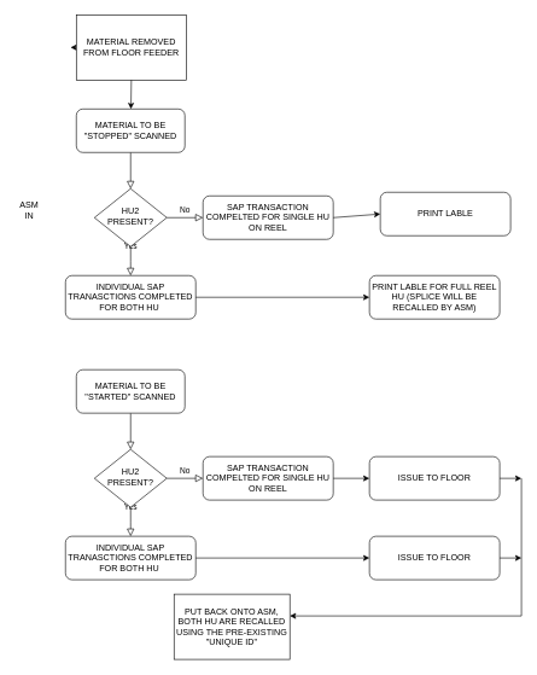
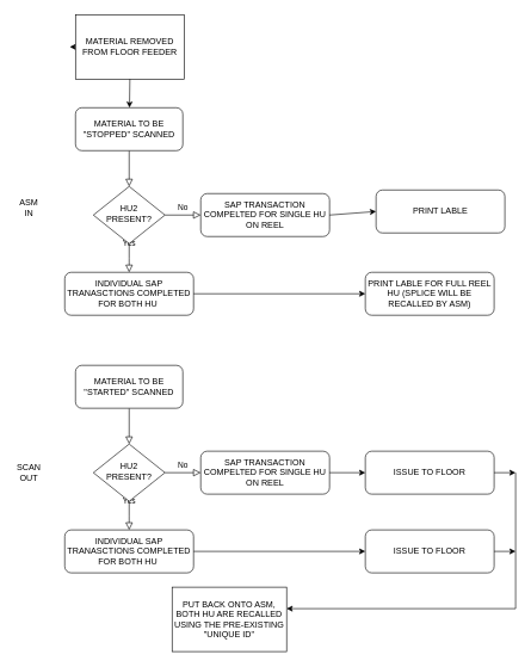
  <mxCell id="0" />
  <mxCell id="1" parent="0" />
  <mxCell id="2" value="" style="rounded=0;html=1;jettySize=auto;orthogonalLoop=1;fontSize=11;endArrow=block;endFill=0;endSize=8;strokeWidth=1;shadow=0;labelBackgroundColor=none;edgeStyle=orthogonalEdgeStyle;" parent="1" source="3" target="6" edge="1"><mxGeometry relative="1" as="geometry" /></mxCell>
  <mxCell id="3" value="MATERIAL TO BE &quot;STOPPED&quot; SCANNED" style="rounded=1;whiteSpace=wrap;html=1;fontSize=12;glass=0;strokeWidth=1;shadow=0;" parent="1" vertex="1"><mxGeometry x="105" y="150" width="150" height="60" as="geometry" /></mxCell>
  <mxCell id="4" value="Yes" style="rounded=0;html=1;jettySize=auto;orthogonalLoop=1;fontSize=11;endArrow=block;endFill=0;endSize=8;strokeWidth=1;shadow=0;labelBackgroundColor=none;edgeStyle=orthogonalEdgeStyle;" parent="1" source="6" edge="1"><mxGeometry y="20" relative="1" as="geometry"><mxPoint as="offset" /><mxPoint x="180" y="380" as="targetPoint" /></mxGeometry></mxCell>
  <mxCell id="5" value="No" style="edgeStyle=orthogonalEdgeStyle;rounded=0;html=1;jettySize=auto;orthogonalLoop=1;fontSize=11;endArrow=block;endFill=0;endSize=8;strokeWidth=1;shadow=0;labelBackgroundColor=none;" parent="1" source="6" target="7" edge="1"><mxGeometry y="10" relative="1" as="geometry"><mxPoint as="offset" /></mxGeometry></mxCell>
  <mxCell id="6" value="HU2 PRESENT?" style="rhombus;whiteSpace=wrap;html=1;shadow=0;fontFamily=Helvetica;fontSize=12;align=center;strokeWidth=1;spacing=6;spacingTop=-4;" parent="1" vertex="1"><mxGeometry x="130" y="260" width="100" height="80" as="geometry" /></mxCell>
  <mxCell id="7" value="SAP TRANSACTION COMPELTED FOR SINGLE HU ON REEL" style="rounded=1;whiteSpace=wrap;html=1;fontSize=12;glass=0;strokeWidth=1;shadow=0;" parent="1" vertex="1"><mxGeometry x="280" y="270" width="180" height="60" as="geometry" /></mxCell>
  <mxCell id="8" value="INDIVIDUAL SAP TRANASCTIONS COMPLETED FOR BOTH HU&amp;nbsp;" style="rounded=1;whiteSpace=wrap;html=1;fontSize=12;glass=0;strokeWidth=1;shadow=0;" parent="1" vertex="1"><mxGeometry x="90" y="380" width="180" height="60" as="geometry" /></mxCell>
  <mxCell id="9" value="PRINT LABLE" style="rounded=1;whiteSpace=wrap;html=1;fontSize=12;glass=0;strokeWidth=1;shadow=0;" vertex="1" parent="1"><mxGeometry x="525" y="265" width="180" height="60" as="geometry" /></mxCell>
  <mxCell id="10" value="" style="endArrow=classic;html=1;entryX=0;entryY=0.5;entryDx=0;entryDy=0;exitX=1;exitY=0.5;exitDx=0;exitDy=0;" edge="1" parent="1" source="7" target="9"><mxGeometry width="50" height="50" relative="1" as="geometry"><mxPoint x="320" y="330" as="sourcePoint" /><mxPoint x="370" y="280" as="targetPoint" /></mxGeometry></mxCell>
  <mxCell id="11" value="PRINT LABLE FOR FULL REEL HU (SPLICE WILL BE RECALLED BY ASM)" style="rounded=1;whiteSpace=wrap;html=1;fontSize=12;glass=0;strokeWidth=1;shadow=0;" vertex="1" parent="1"><mxGeometry x="510" y="380" width="180" height="60" as="geometry" /></mxCell>
  <mxCell id="12" value="" style="endArrow=classic;html=1;exitX=1;exitY=0.5;exitDx=0;exitDy=0;entryX=0;entryY=0.5;entryDx=0;entryDy=0;" edge="1" parent="1" source="8" target="11"><mxGeometry width="50" height="50" relative="1" as="geometry"><mxPoint x="320" y="330" as="sourcePoint" /><mxPoint x="370" y="280" as="targetPoint" /></mxGeometry></mxCell>
  <mxCell id="13" value="ASM IN" style="text;html=1;strokeColor=none;fillColor=none;align=center;verticalAlign=middle;whiteSpace=wrap;rounded=0;" vertex="1" parent="1"><mxGeometry x="20" y="280" width="40" height="20" as="geometry" /></mxCell>
+ <mxCell id="14" value="SCAN OUT" style="text;html=1;strokeColor=none;fillColor=none;align=center;verticalAlign=middle;whiteSpace=wrap;rounded=0;" vertex="1" parent="1"><mxGeometry x="20" y="650" width="40" height="20" as="geometry" /></mxCell>
  <mxCell id="15" value="" style="rounded=0;html=1;jettySize=auto;orthogonalLoop=1;fontSize=11;endArrow=block;endFill=0;endSize=8;strokeWidth=1;shadow=0;labelBackgroundColor=none;edgeStyle=orthogonalEdgeStyle;" edge="1" source="16" target="19" parent="1"><mxGeometry relative="1" as="geometry" /></mxCell>
  <mxCell id="16" value="MATERIAL TO BE &quot;STARTED&quot; SCANNED" style="rounded=1;whiteSpace=wrap;html=1;fontSize=12;glass=0;strokeWidth=1;shadow=0;" vertex="1" parent="1"><mxGeometry x="105" y="510" width="150" height="60" as="geometry" /></mxCell>
  <mxCell id="17" value="Yes" style="rounded=0;html=1;jettySize=auto;orthogonalLoop=1;fontSize=11;endArrow=block;endFill=0;endSize=8;strokeWidth=1;shadow=0;labelBackgroundColor=none;edgeStyle=orthogonalEdgeStyle;" edge="1" source="19" parent="1"><mxGeometry y="20" relative="1" as="geometry"><mxPoint as="offset" /><mxPoint x="180" y="740" as="targetPoint" /></mxGeometry></mxCell>
  <mxCell id="18" value="No" style="edgeStyle=orthogonalEdgeStyle;rounded=0;html=1;jettySize=auto;orthogonalLoop=1;fontSize=11;endArrow=block;endFill=0;endSize=8;strokeWidth=1;shadow=0;labelBackgroundColor=none;" edge="1" source="19" target="20" parent="1"><mxGeometry y="10" relative="1" as="geometry"><mxPoint as="offset" /></mxGeometry></mxCell>
  <mxCell id="19" value="HU2 PRESENT?" style="rhombus;whiteSpace=wrap;html=1;shadow=0;fontFamily=Helvetica;fontSize=12;align=center;strokeWidth=1;spacing=6;spacingTop=-4;" vertex="1" parent="1"><mxGeometry x="130" y="620" width="100" height="80" as="geometry" /></mxCell>
  <mxCell id="20" value="SAP TRANSACTION COMPELTED FOR SINGLE HU ON REEL" style="rounded=1;whiteSpace=wrap;html=1;fontSize=12;glass=0;strokeWidth=1;shadow=0;" vertex="1" parent="1"><mxGeometry x="280" y="630" width="180" height="60" as="geometry" /></mxCell>
  <mxCell id="21" value="INDIVIDUAL SAP TRANASCTIONS COMPLETED FOR BOTH HU&amp;nbsp;" style="rounded=1;whiteSpace=wrap;html=1;fontSize=12;glass=0;strokeWidth=1;shadow=0;" vertex="1" parent="1"><mxGeometry x="90" y="740" width="180" height="60" as="geometry" /></mxCell>
  <mxCell id="22" value="ISSUE TO FLOOR" style="rounded=1;whiteSpace=wrap;html=1;fontSize=12;glass=0;strokeWidth=1;shadow=0;" vertex="1" parent="1"><mxGeometry x="510" y="630" width="180" height="60" as="geometry" /></mxCell>
  <mxCell id="23" value="" style="endArrow=classic;html=1;entryX=0;entryY=0.5;entryDx=0;entryDy=0;exitX=1;exitY=0.5;exitDx=0;exitDy=0;" edge="1" source="20" target="22" parent="1"><mxGeometry width="50" height="50" relative="1" as="geometry"><mxPoint x="320" y="690" as="sourcePoint" /><mxPoint x="370" y="640" as="targetPoint" /></mxGeometry></mxCell>
  <mxCell id="24" value="ISSUE TO FLOOR" style="rounded=1;whiteSpace=wrap;html=1;fontSize=12;glass=0;strokeWidth=1;shadow=0;" vertex="1" parent="1"><mxGeometry x="510" y="740" width="180" height="60" as="geometry" /></mxCell>
  <mxCell id="25" value="" style="endArrow=classic;html=1;exitX=1;exitY=0.5;exitDx=0;exitDy=0;entryX=0;entryY=0.5;entryDx=0;entryDy=0;" edge="1" source="21" target="24" parent="1"><mxGeometry width="50" height="50" relative="1" as="geometry"><mxPoint x="320" y="690" as="sourcePoint" /><mxPoint x="370" y="640" as="targetPoint" /></mxGeometry></mxCell>
  <mxCell id="26" value="" style="endArrow=none;html=1;" edge="1" parent="1"><mxGeometry width="50" height="50" relative="1" as="geometry"><mxPoint x="720" y="850" as="sourcePoint" /><mxPoint x="720" y="660" as="targetPoint" /></mxGeometry></mxCell>
  <mxCell id="27" value="" style="endArrow=classic;html=1;exitX=1;exitY=0.5;exitDx=0;exitDy=0;" edge="1" parent="1" source="22"><mxGeometry width="50" height="50" relative="1" as="geometry"><mxPoint x="320" y="820" as="sourcePoint" /><mxPoint x="720" y="660" as="targetPoint" /></mxGeometry></mxCell>
  <mxCell id="28" value="" style="endArrow=classic;html=1;exitX=1;exitY=0.5;exitDx=0;exitDy=0;" edge="1" parent="1" source="24"><mxGeometry width="50" height="50" relative="1" as="geometry"><mxPoint x="700" y="670" as="sourcePoint" /><mxPoint x="720" y="770" as="targetPoint" /></mxGeometry></mxCell>
  <mxCell id="29" value="" style="endArrow=classic;html=1;" edge="1" parent="1"><mxGeometry width="50" height="50" relative="1" as="geometry"><mxPoint x="720" y="850" as="sourcePoint" /><mxPoint x="400" y="850" as="targetPoint" /></mxGeometry></mxCell>
  <mxCell id="30" value="PUT BACK ONTO ASM, BOTH HU ARE RECALLED USING THE PRE-EXISTING &quot;UNIQUE ID&quot;" style="rounded=0;whiteSpace=wrap;html=1;" vertex="1" parent="1"><mxGeometry x="240" y="820" width="160" height="90" as="geometry" /></mxCell>
  <mxCell id="31" style="edgeStyle=orthogonalEdgeStyle;rounded=0;orthogonalLoop=1;jettySize=auto;html=1;exitX=0;exitY=0.5;exitDx=0;exitDy=0;" edge="1" parent="1" source="32"><mxGeometry relative="1" as="geometry"><mxPoint x="97" y="65" as="targetPoint" /></mxGeometry></mxCell>
  <mxCell id="32" value="MATERIAL REMOVED FROM FLOOR FEEDER" style="rounded=0;whiteSpace=wrap;html=1;" vertex="1" parent="1"><mxGeometry x="105" y="20" width="152" height="90" as="geometry" /></mxCell>
  <mxCell id="33" value="" style="endArrow=classic;html=1;exitX=0.5;exitY=1;exitDx=0;exitDy=0;" edge="1" parent="1" source="32" target="3"><mxGeometry width="50" height="50" relative="1" as="geometry"><mxPoint x="317" y="220" as="sourcePoint" /><mxPoint x="367" y="170" as="targetPoint" /></mxGeometry></mxCell>
